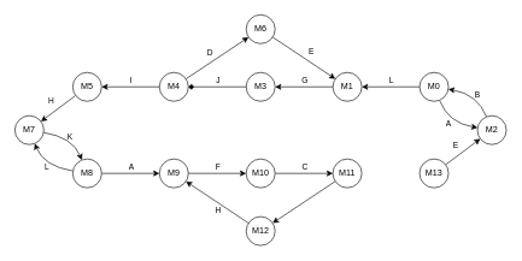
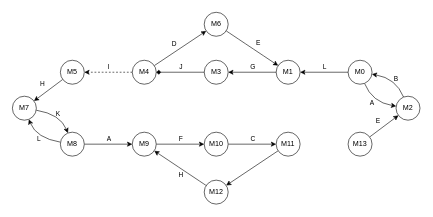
  <mxCell id="0" />
  <mxCell id="1" parent="0" />
  <mxCell id="2" style="rounded=0;orthogonalLoop=1;jettySize=auto;html=1;curved=1;labelBackgroundColor=none;" parent="1" source="4" target="7" edge="1"><mxGeometry relative="1" as="geometry"><Array as="points"><mxPoint x="620" y="170" /></Array></mxGeometry></mxCell>
  <mxCell id="3" value="A" style="edgeLabel;html=1;align=center;verticalAlign=middle;resizable=0;points=[];labelBackgroundColor=none;" parent="2" vertex="1" connectable="0"><mxGeometry x="0.236" y="5" relative="1" as="geometry"><mxPoint x="-13" y="3" as="offset" /></mxGeometry></mxCell>
  <mxCell id="4" value="M0" style="ellipse;whiteSpace=wrap;html=1;aspect=fixed;labelBackgroundColor=none;" parent="1" vertex="1"><mxGeometry x="580" y="100" width="40" height="40" as="geometry" /></mxCell>
  <mxCell id="5" style="rounded=0;orthogonalLoop=1;jettySize=auto;html=1;curved=1;labelBackgroundColor=none;" parent="1" source="7" target="4" edge="1"><mxGeometry relative="1" as="geometry"><Array as="points"><mxPoint x="660" y="130" /></Array></mxGeometry></mxCell>
  <mxCell id="6" value="B" style="edgeLabel;html=1;align=center;verticalAlign=middle;resizable=0;points=[];labelBackgroundColor=none;" parent="5" vertex="1" connectable="0"><mxGeometry x="0.147" y="6" relative="1" as="geometry"><mxPoint x="10" y="-4" as="offset" /></mxGeometry></mxCell>
  <mxCell id="7" value="M2" style="ellipse;whiteSpace=wrap;html=1;aspect=fixed;labelBackgroundColor=none;" parent="1" vertex="1"><mxGeometry x="660" y="160" width="40" height="40" as="geometry" /></mxCell>
  <mxCell id="8" value="M1" style="ellipse;whiteSpace=wrap;html=1;aspect=fixed;labelBackgroundColor=none;" parent="1" vertex="1"><mxGeometry x="460" y="100" width="40" height="40" as="geometry" /></mxCell>
  <mxCell id="9" value="M3" style="ellipse;whiteSpace=wrap;html=1;aspect=fixed;labelBackgroundColor=none;" parent="1" vertex="1"><mxGeometry x="340" y="100" width="40" height="40" as="geometry" /></mxCell>
  <mxCell id="10" value="M6" style="ellipse;whiteSpace=wrap;html=1;aspect=fixed;labelBackgroundColor=none;" parent="1" vertex="1"><mxGeometry x="340" y="20" width="40" height="40" as="geometry" /></mxCell>
  <mxCell id="11" style="rounded=0;orthogonalLoop=1;jettySize=auto;html=1;labelBackgroundColor=none;" parent="1" source="15" target="10" edge="1"><mxGeometry relative="1" as="geometry" /></mxCell>
  <mxCell id="12" value="D" style="edgeLabel;html=1;align=center;verticalAlign=middle;resizable=0;points=[];labelBackgroundColor=none;" parent="11" vertex="1" connectable="0"><mxGeometry x="0.021" y="-1" relative="1" as="geometry"><mxPoint x="-12" y="-9" as="offset" /></mxGeometry></mxCell>
- <mxCell id="13" style="rounded=0;orthogonalLoop=1;jettySize=auto;html=1;labelBackgroundColor=none;" parent="1" source="15" target="18" edge="1"><mxGeometry relative="1" as="geometry" /></mxCell>
+ <mxCell id="13" style="rounded=0;orthogonalLoop=1;jettySize=auto;html=1;labelBackgroundColor=none;dashed=1;" parent="1" source="15" target="18" edge="1"><mxGeometry relative="1" as="geometry" /></mxCell>
  <mxCell id="14" value="I" style="edgeLabel;html=1;align=center;verticalAlign=middle;resizable=0;points=[];labelBackgroundColor=none;" parent="13" vertex="1" connectable="0"><mxGeometry x="-0.037" relative="1" as="geometry"><mxPoint x="-2" y="-10" as="offset" /></mxGeometry></mxCell>
  <mxCell id="15" value="M4" style="ellipse;whiteSpace=wrap;html=1;aspect=fixed;labelBackgroundColor=none;" parent="1" vertex="1"><mxGeometry x="220" y="100" width="40" height="40" as="geometry" /></mxCell>
  <mxCell id="16" style="rounded=0;orthogonalLoop=1;jettySize=auto;html=1;labelBackgroundColor=none;" parent="1" source="18" target="37" edge="1"><mxGeometry relative="1" as="geometry" /></mxCell>
  <mxCell id="17" value="H" style="edgeLabel;html=1;align=center;verticalAlign=middle;resizable=0;points=[];labelBackgroundColor=none;" parent="16" vertex="1" connectable="0"><mxGeometry x="0.026" y="-1" relative="1" as="geometry"><mxPoint x="-9" y="-10" as="offset" /></mxGeometry></mxCell>
  <mxCell id="18" value="M5" style="ellipse;whiteSpace=wrap;html=1;aspect=fixed;labelBackgroundColor=none;" parent="1" vertex="1"><mxGeometry x="100" y="100" width="40" height="40" as="geometry" /></mxCell>
  <mxCell id="19" value="" style="endArrow=classic;html=1;rounded=0;labelBackgroundColor=none;" parent="1" source="4" target="8" edge="1"><mxGeometry width="50" height="50" relative="1" as="geometry"><mxPoint x="200" y="510" as="sourcePoint" /><mxPoint x="250" y="460" as="targetPoint" /></mxGeometry></mxCell>
  <mxCell id="20" value="L" style="edgeLabel;html=1;align=center;verticalAlign=middle;resizable=0;points=[];labelBackgroundColor=none;" parent="19" vertex="1" connectable="0"><mxGeometry x="0.006" y="2" relative="1" as="geometry"><mxPoint y="-12" as="offset" /></mxGeometry></mxCell>
  <mxCell id="21" value="" style="endArrow=classic;html=1;rounded=0;labelBackgroundColor=none;" parent="1" source="8" target="9" edge="1"><mxGeometry width="50" height="50" relative="1" as="geometry"><mxPoint x="306" y="390" as="sourcePoint" /><mxPoint x="254" y="442" as="targetPoint" /></mxGeometry></mxCell>
  <mxCell id="22" value="G" style="edgeLabel;html=1;align=center;verticalAlign=middle;resizable=0;points=[];labelBackgroundColor=none;" parent="21" vertex="1" connectable="0"><mxGeometry x="0.006" relative="1" as="geometry"><mxPoint y="-10" as="offset" /></mxGeometry></mxCell>
  <mxCell id="23" value="" style="endArrow=diamond;html=1;rounded=0;labelBackgroundColor=none;" parent="1" source="9" target="15" edge="1"><mxGeometry width="50" height="50" relative="1" as="geometry"><mxPoint x="224" y="344" as="sourcePoint" /><mxPoint x="250" y="390" as="targetPoint" /></mxGeometry></mxCell>
  <mxCell id="24" value="J" style="edgeLabel;html=1;align=center;verticalAlign=middle;resizable=0;points=[];labelBackgroundColor=none;" parent="23" vertex="1" connectable="0"><mxGeometry x="0.006" y="2" relative="1" as="geometry"><mxPoint y="-12" as="offset" /></mxGeometry></mxCell>
  <mxCell id="25" value="" style="endArrow=classic;html=1;rounded=0;curved=1;labelBackgroundColor=none;" parent="1" source="10" target="8" edge="1"><mxGeometry width="50" height="50" relative="1" as="geometry"><mxPoint x="122" y="408" as="sourcePoint" /><mxPoint x="70" y="460" as="targetPoint" /></mxGeometry></mxCell>
  <mxCell id="26" value="E" style="edgeLabel;html=1;align=center;verticalAlign=middle;resizable=0;points=[];labelBackgroundColor=none;" parent="25" vertex="1" connectable="0"><mxGeometry x="0.116" y="-19" relative="1" as="geometry"><mxPoint x="15" y="-29" as="offset" /></mxGeometry></mxCell>
  <mxCell id="27" style="rounded=0;orthogonalLoop=1;jettySize=auto;html=1;labelBackgroundColor=none;" parent="1" source="29" target="7" edge="1"><mxGeometry relative="1" as="geometry" /></mxCell>
  <mxCell id="28" value="E" style="edgeLabel;html=1;align=center;verticalAlign=middle;resizable=0;points=[];labelBackgroundColor=none;" parent="27" vertex="1" connectable="0"><mxGeometry x="0.011" y="-1" relative="1" as="geometry"><mxPoint x="-11" y="-9" as="offset" /></mxGeometry></mxCell>
  <mxCell id="29" value="M13" style="ellipse;whiteSpace=wrap;html=1;aspect=fixed;labelBackgroundColor=none;" parent="1" vertex="1"><mxGeometry x="580" y="220" width="40" height="40" as="geometry" /></mxCell>
  <mxCell id="30" value="M12" style="ellipse;whiteSpace=wrap;html=1;aspect=fixed;labelBackgroundColor=none;" parent="1" vertex="1"><mxGeometry x="340" y="300" width="40" height="40" as="geometry" /></mxCell>
  <mxCell id="31" style="rounded=0;orthogonalLoop=1;jettySize=auto;html=1;labelBackgroundColor=none;" parent="1" source="32" target="30" edge="1"><mxGeometry relative="1" as="geometry" /></mxCell>
  <mxCell id="32" value="M11" style="ellipse;whiteSpace=wrap;html=1;aspect=fixed;labelBackgroundColor=none;" parent="1" vertex="1"><mxGeometry x="460" y="220" width="40" height="40" as="geometry" /></mxCell>
  <mxCell id="33" value="" style="endArrow=classic;html=1;rounded=0;labelBackgroundColor=none;" parent="1" source="35" target="32" edge="1"><mxGeometry width="50" height="50" relative="1" as="geometry"><mxPoint x="610" y="520" as="sourcePoint" /><mxPoint x="660" y="470" as="targetPoint" /></mxGeometry></mxCell>
  <mxCell id="34" value="C" style="edgeLabel;html=1;align=center;verticalAlign=middle;resizable=0;points=[];labelBackgroundColor=none;" parent="33" vertex="1" connectable="0"><mxGeometry x="0.017" relative="1" as="geometry"><mxPoint x="-1" y="-10" as="offset" /></mxGeometry></mxCell>
  <mxCell id="35" value="M10" style="ellipse;whiteSpace=wrap;html=1;aspect=fixed;labelBackgroundColor=none;" parent="1" vertex="1"><mxGeometry x="340" y="220" width="40" height="40" as="geometry" /></mxCell>
  <mxCell id="36" value="K" style="rounded=0;orthogonalLoop=1;jettySize=auto;html=1;curved=1;labelBackgroundColor=none;" parent="1" source="37" target="41" edge="1"><mxGeometry relative="1" as="geometry"><Array as="points"><mxPoint x="100" y="190" /></Array></mxGeometry></mxCell>
  <mxCell id="37" value="M7" style="ellipse;whiteSpace=wrap;html=1;aspect=fixed;labelBackgroundColor=none;" parent="1" vertex="1"><mxGeometry x="20" y="160" width="40" height="40" as="geometry" /></mxCell>
  <mxCell id="38" value="L" style="rounded=0;orthogonalLoop=1;jettySize=auto;html=1;curved=1;labelBackgroundColor=none;" parent="1" source="41" target="37" edge="1"><mxGeometry relative="1" as="geometry"><Array as="points"><mxPoint x="60" y="230" /></Array></mxGeometry></mxCell>
  <mxCell id="39" style="rounded=0;orthogonalLoop=1;jettySize=auto;html=1;labelBackgroundColor=none;" parent="1" source="41" target="46" edge="1"><mxGeometry relative="1" as="geometry" /></mxCell>
  <mxCell id="40" value="A" style="edgeLabel;html=1;align=center;verticalAlign=middle;resizable=0;points=[];labelBackgroundColor=none;" parent="39" vertex="1" connectable="0"><mxGeometry x="-0.046" y="-2" relative="1" as="geometry"><mxPoint x="2" y="-12" as="offset" /></mxGeometry></mxCell>
  <mxCell id="41" value="M8" style="ellipse;whiteSpace=wrap;html=1;aspect=fixed;labelBackgroundColor=none;" parent="1" vertex="1"><mxGeometry x="100" y="220" width="40" height="40" as="geometry" /></mxCell>
  <mxCell id="42" style="rounded=0;orthogonalLoop=1;jettySize=auto;html=1;labelBackgroundColor=none;" parent="1" source="46" target="35" edge="1"><mxGeometry relative="1" as="geometry" /></mxCell>
  <mxCell id="43" value="F" style="edgeLabel;html=1;align=center;verticalAlign=middle;resizable=0;points=[];labelBackgroundColor=none;" parent="42" vertex="1" connectable="0"><mxGeometry x="0.017" relative="1" as="geometry"><mxPoint x="-1" y="-10" as="offset" /></mxGeometry></mxCell>
  <mxCell id="44" style="rounded=0;orthogonalLoop=1;jettySize=auto;html=1;curved=1;labelBackgroundColor=none;" parent="1" source="30" target="46" edge="1"><mxGeometry relative="1" as="geometry" /></mxCell>
  <mxCell id="45" value="H" style="edgeLabel;html=1;align=center;verticalAlign=middle;resizable=0;points=[];labelBackgroundColor=none;" parent="44" vertex="1" connectable="0"><mxGeometry x="0.098" y="-18" relative="1" as="geometry"><mxPoint x="-5" y="28" as="offset" /></mxGeometry></mxCell>
  <mxCell id="46" value="M9" style="ellipse;whiteSpace=wrap;html=1;aspect=fixed;labelBackgroundColor=none;" parent="1" vertex="1"><mxGeometry x="220" y="220" width="40" height="40" as="geometry" /></mxCell>
